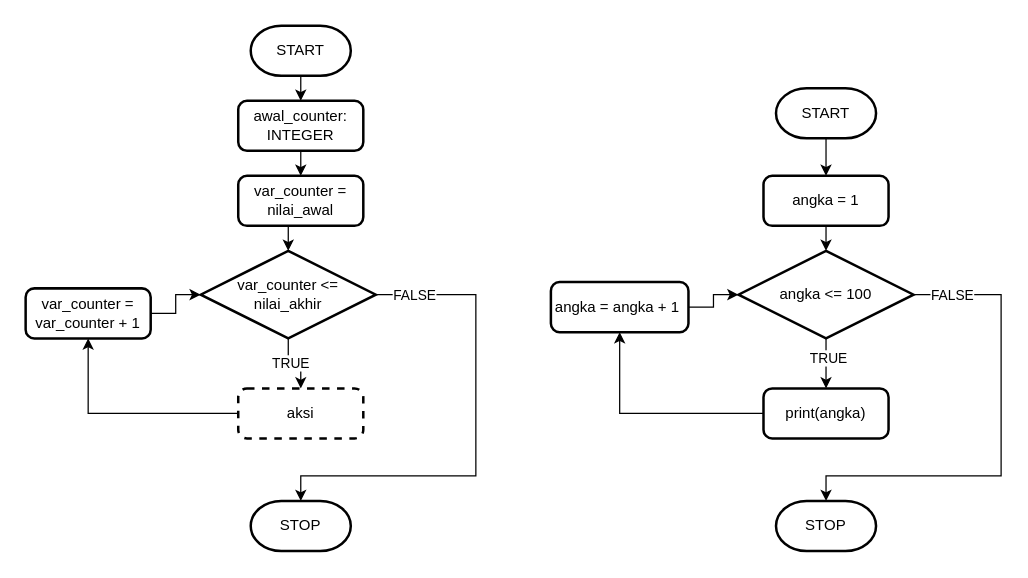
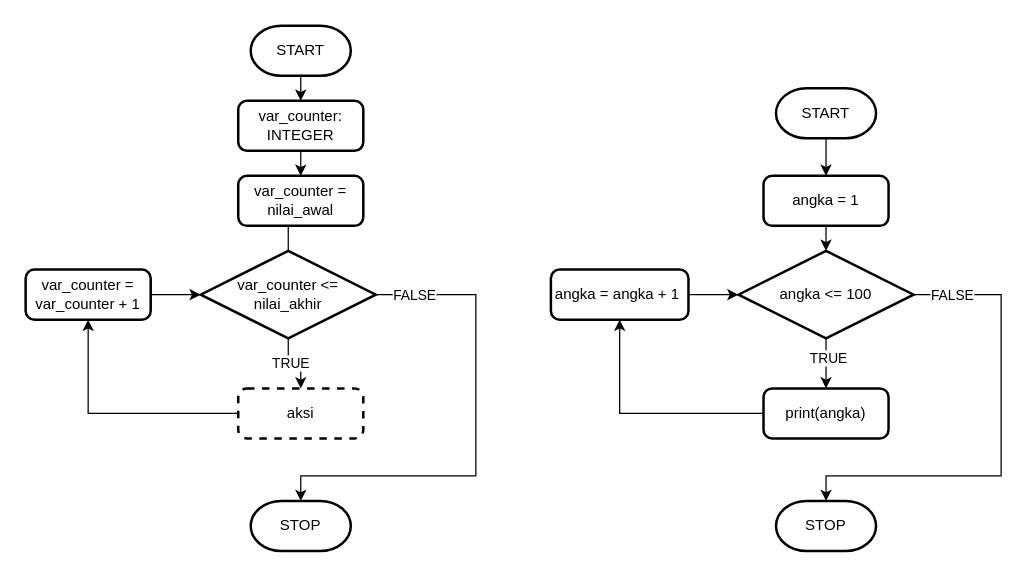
  <mxCell id="0" />
  <mxCell id="1" parent="0" />
  <mxCell id="2" style="edgeStyle=orthogonalEdgeStyle;rounded=0;orthogonalLoop=1;jettySize=auto;html=1;exitX=0.5;exitY=1;exitDx=0;exitDy=0;exitPerimeter=0;entryX=0.5;entryY=0;entryDx=0;entryDy=0;" edge="1" parent="1" source="3" target="5"><mxGeometry relative="1" as="geometry" /></mxCell>
  <mxCell id="3" value="START" style="strokeWidth=2;html=1;shape=mxgraph.flowchart.terminator;whiteSpace=wrap;" vertex="1" parent="1"><mxGeometry x="200" y="20" width="80" height="40" as="geometry" /></mxCell>
  <mxCell id="4" style="edgeStyle=orthogonalEdgeStyle;rounded=0;orthogonalLoop=1;jettySize=auto;html=1;exitX=0.5;exitY=1;exitDx=0;exitDy=0;entryX=0.5;entryY=0;entryDx=0;entryDy=0;" edge="1" parent="1" source="5" target="7"><mxGeometry relative="1" as="geometry" /></mxCell>
- <mxCell id="5" value="awal_counter: INTEGER" style="rounded=1;whiteSpace=wrap;html=1;absoluteArcSize=1;arcSize=14;strokeWidth=2;" vertex="1" parent="1"><mxGeometry x="190" y="80" width="100" height="40" as="geometry" /></mxCell>
- <mxCell id="6" style="edgeStyle=orthogonalEdgeStyle;rounded=0;orthogonalLoop=1;jettySize=auto;html=1;exitX=0.5;exitY=1;exitDx=0;exitDy=0;entryX=0.5;entryY=0;entryDx=0;entryDy=0;entryPerimeter=0;" edge="1" parent="1" source="7" target="12"><mxGeometry relative="1" as="geometry" /></mxCell>
+ <mxCell id="5" value="var_counter: INTEGER" style="rounded=1;whiteSpace=wrap;html=1;absoluteArcSize=1;arcSize=14;strokeWidth=2;" vertex="1" parent="1"><mxGeometry x="190" y="80" width="100" height="40" as="geometry" /></mxCell>
+ <mxCell id="6" style="edgeStyle=orthogonalEdgeStyle;rounded=0;orthogonalLoop=1;jettySize=auto;html=1;exitX=0.5;exitY=1;exitDx=0;exitDy=0;entryX=0.5;entryY=0;entryDx=0;entryDy=0;entryPerimeter=0;endArrow=none;" edge="1" parent="1" source="7" target="12"><mxGeometry relative="1" as="geometry" /></mxCell>
  <mxCell id="7" value="var_counter = nilai_awal" style="rounded=1;whiteSpace=wrap;html=1;absoluteArcSize=1;arcSize=14;strokeWidth=2;" vertex="1" parent="1"><mxGeometry x="190" y="140" width="100" height="40" as="geometry" /></mxCell>
  <mxCell id="8" style="edgeStyle=orthogonalEdgeStyle;rounded=0;orthogonalLoop=1;jettySize=auto;html=1;exitX=0.5;exitY=1;exitDx=0;exitDy=0;exitPerimeter=0;entryX=0.5;entryY=0;entryDx=0;entryDy=0;" edge="1" parent="1" source="12" target="14"><mxGeometry relative="1" as="geometry" /></mxCell>
  <mxCell id="9" value="TRUE" style="edgeLabel;html=1;align=center;verticalAlign=middle;resizable=0;points=[];" vertex="1" connectable="0" parent="8"><mxGeometry x="-0.229" y="1" relative="1" as="geometry"><mxPoint as="offset" /></mxGeometry></mxCell>
  <mxCell id="10" style="edgeStyle=orthogonalEdgeStyle;rounded=0;orthogonalLoop=1;jettySize=auto;html=1;exitX=1;exitY=0.5;exitDx=0;exitDy=0;exitPerimeter=0;entryX=0.5;entryY=0;entryDx=0;entryDy=0;entryPerimeter=0;" edge="1" parent="1" source="12" target="17"><mxGeometry relative="1" as="geometry"><mxPoint x="340" y="400" as="targetPoint" /><Array as="points"><mxPoint x="380" y="235" /><mxPoint x="380" y="380" /><mxPoint x="240" y="380" /></Array></mxGeometry></mxCell>
  <mxCell id="11" value="FALSE" style="edgeLabel;html=1;align=center;verticalAlign=middle;resizable=0;points=[];" vertex="1" connectable="0" parent="10"><mxGeometry x="-0.868" y="1" relative="1" as="geometry"><mxPoint x="5" y="1" as="offset" /></mxGeometry></mxCell>
  <mxCell id="12" value="var_counter &amp;lt;= nilai_akhir" style="strokeWidth=2;html=1;shape=mxgraph.flowchart.decision;whiteSpace=wrap;" vertex="1" parent="1"><mxGeometry x="160" y="200" width="140" height="70" as="geometry" /></mxCell>
  <mxCell id="13" style="edgeStyle=orthogonalEdgeStyle;rounded=0;orthogonalLoop=1;jettySize=auto;html=1;exitX=0;exitY=0.5;exitDx=0;exitDy=0;entryX=0.5;entryY=1;entryDx=0;entryDy=0;" edge="1" parent="1" source="14" target="16"><mxGeometry relative="1" as="geometry" /></mxCell>
  <mxCell id="14" value="aksi" style="rounded=1;whiteSpace=wrap;html=1;absoluteArcSize=1;arcSize=14;strokeWidth=2;dashed=1;" vertex="1" parent="1"><mxGeometry x="190" y="310" width="100" height="40" as="geometry" /></mxCell>
  <mxCell id="15" style="edgeStyle=orthogonalEdgeStyle;rounded=0;orthogonalLoop=1;jettySize=auto;html=1;exitX=1;exitY=0.5;exitDx=0;exitDy=0;entryX=0;entryY=0.5;entryDx=0;entryDy=0;entryPerimeter=0;" edge="1" parent="1" source="16" target="12"><mxGeometry relative="1" as="geometry" /></mxCell>
- <mxCell id="16" value="var_counter = var_counter + 1" style="rounded=1;whiteSpace=wrap;html=1;absoluteArcSize=1;arcSize=14;strokeWidth=2;" vertex="1" parent="1"><mxGeometry x="20" y="230" width="100" height="40" as="geometry" /></mxCell>
+ <mxCell id="16" value="var_counter = var_counter + 1" style="rounded=1;whiteSpace=wrap;html=1;absoluteArcSize=1;arcSize=14;strokeWidth=2;" vertex="1" parent="1"><mxGeometry x="20" y="215" width="100" height="40" as="geometry" /></mxCell>
  <mxCell id="17" value="STOP" style="strokeWidth=2;html=1;shape=mxgraph.flowchart.terminator;whiteSpace=wrap;" vertex="1" parent="1"><mxGeometry x="200" y="400" width="80" height="40" as="geometry" /></mxCell>
  <mxCell id="18" value="START" style="strokeWidth=2;html=1;shape=mxgraph.flowchart.terminator;whiteSpace=wrap;" vertex="1" parent="1"><mxGeometry x="620" y="70" width="80" height="40" as="geometry" /></mxCell>
  <mxCell id="19" style="edgeStyle=orthogonalEdgeStyle;rounded=0;orthogonalLoop=1;jettySize=auto;html=1;exitX=0.5;exitY=1;exitDx=0;exitDy=0;entryX=0.5;entryY=0;entryDx=0;entryDy=0;exitPerimeter=0;" edge="1" source="18" target="21" parent="1"><mxGeometry relative="1" as="geometry"><mxPoint x="660" y="120" as="sourcePoint" /></mxGeometry></mxCell>
  <mxCell id="20" style="edgeStyle=orthogonalEdgeStyle;rounded=0;orthogonalLoop=1;jettySize=auto;html=1;exitX=0.5;exitY=1;exitDx=0;exitDy=0;entryX=0.5;entryY=0;entryDx=0;entryDy=0;entryPerimeter=0;" edge="1" source="21" target="26" parent="1"><mxGeometry relative="1" as="geometry" /></mxCell>
  <mxCell id="21" value="angka = 1" style="rounded=1;whiteSpace=wrap;html=1;absoluteArcSize=1;arcSize=14;strokeWidth=2;" vertex="1" parent="1"><mxGeometry x="610" y="140" width="100" height="40" as="geometry" /></mxCell>
  <mxCell id="22" style="edgeStyle=orthogonalEdgeStyle;rounded=0;orthogonalLoop=1;jettySize=auto;html=1;exitX=0.5;exitY=1;exitDx=0;exitDy=0;exitPerimeter=0;entryX=0.5;entryY=0;entryDx=0;entryDy=0;" edge="1" source="26" target="28" parent="1"><mxGeometry relative="1" as="geometry" /></mxCell>
  <mxCell id="23" value="TRUE" style="edgeLabel;html=1;align=center;verticalAlign=middle;resizable=0;points=[];" vertex="1" connectable="0" parent="22"><mxGeometry x="-0.229" y="1" relative="1" as="geometry"><mxPoint as="offset" /></mxGeometry></mxCell>
  <mxCell id="24" style="edgeStyle=orthogonalEdgeStyle;rounded=0;orthogonalLoop=1;jettySize=auto;html=1;exitX=1;exitY=0.5;exitDx=0;exitDy=0;exitPerimeter=0;entryX=0.5;entryY=0;entryDx=0;entryDy=0;entryPerimeter=0;" edge="1" source="26" target="31" parent="1"><mxGeometry relative="1" as="geometry"><mxPoint x="760" y="400" as="targetPoint" /><Array as="points"><mxPoint x="800" y="235" /><mxPoint x="800" y="380" /><mxPoint x="660" y="380" /></Array></mxGeometry></mxCell>
  <mxCell id="25" value="FALSE" style="edgeLabel;html=1;align=center;verticalAlign=middle;resizable=0;points=[];" vertex="1" connectable="0" parent="24"><mxGeometry x="-0.868" y="1" relative="1" as="geometry"><mxPoint x="5" y="1" as="offset" /></mxGeometry></mxCell>
  <mxCell id="26" value="angka &amp;lt;= 100" style="strokeWidth=2;html=1;shape=mxgraph.flowchart.decision;whiteSpace=wrap;" vertex="1" parent="1"><mxGeometry x="590" y="200" width="140" height="70" as="geometry" /></mxCell>
  <mxCell id="27" style="edgeStyle=orthogonalEdgeStyle;rounded=0;orthogonalLoop=1;jettySize=auto;html=1;exitX=0;exitY=0.5;exitDx=0;exitDy=0;entryX=0.5;entryY=1;entryDx=0;entryDy=0;" edge="1" source="28" target="30" parent="1"><mxGeometry relative="1" as="geometry" /></mxCell>
  <mxCell id="28" value="print(angka)" style="rounded=1;whiteSpace=wrap;html=1;absoluteArcSize=1;arcSize=14;strokeWidth=2;" vertex="1" parent="1"><mxGeometry x="610" y="310" width="100" height="40" as="geometry" /></mxCell>
  <mxCell id="29" style="edgeStyle=orthogonalEdgeStyle;rounded=0;orthogonalLoop=1;jettySize=auto;html=1;exitX=1;exitY=0.5;exitDx=0;exitDy=0;entryX=0;entryY=0.5;entryDx=0;entryDy=0;entryPerimeter=0;" edge="1" source="30" target="26" parent="1"><mxGeometry relative="1" as="geometry" /></mxCell>
- <mxCell id="30" value="angka = angka + 1&amp;nbsp;" style="rounded=1;whiteSpace=wrap;html=1;absoluteArcSize=1;arcSize=14;strokeWidth=2;" vertex="1" parent="1"><mxGeometry x="440" y="225" width="110" height="40" as="geometry" /></mxCell>
+ <mxCell id="30" value="angka = angka + 1&amp;nbsp;" style="rounded=1;whiteSpace=wrap;html=1;absoluteArcSize=1;arcSize=14;strokeWidth=2;" vertex="1" parent="1"><mxGeometry x="440" y="215" width="110" height="40" as="geometry" /></mxCell>
  <mxCell id="31" value="STOP" style="strokeWidth=2;html=1;shape=mxgraph.flowchart.terminator;whiteSpace=wrap;" vertex="1" parent="1"><mxGeometry x="620" y="400" width="80" height="40" as="geometry" /></mxCell>
